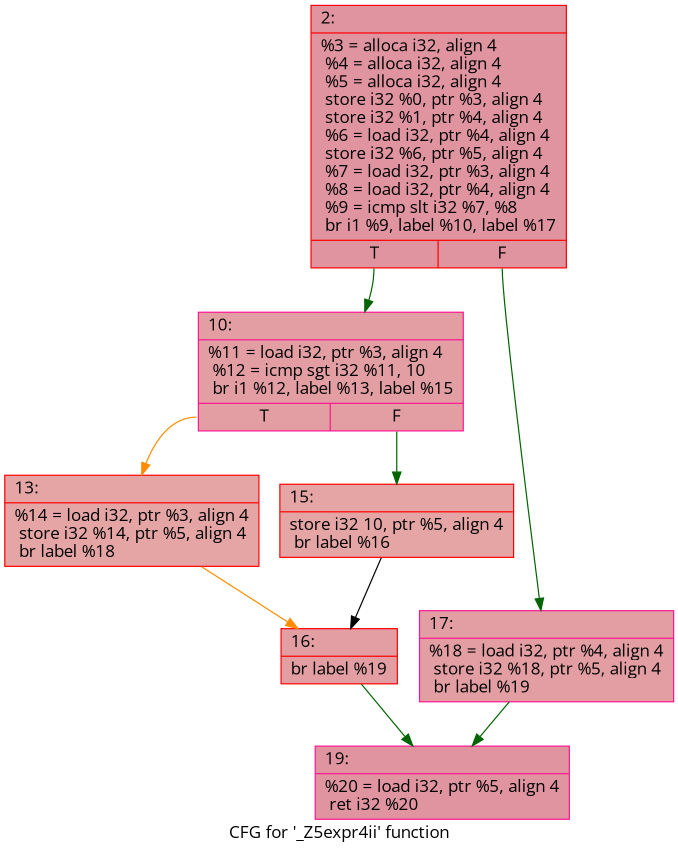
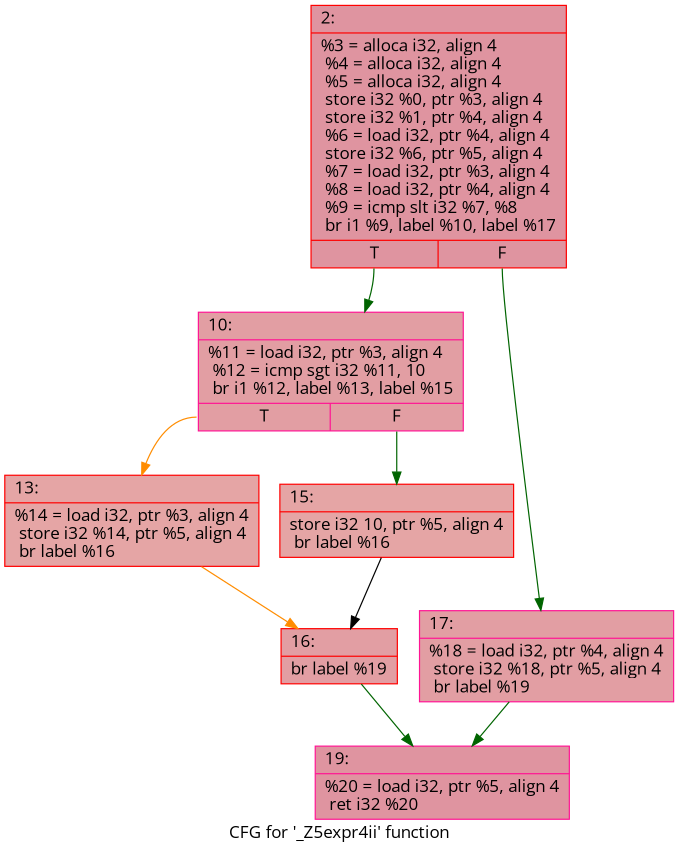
  digraph {
    label="CFG for '_Z5expr4ii' function"
    fontname="Open Sans"
    node [color=red fillcolor="#be242e70" fontname="Open Sans" shape=record style=filled]
    edge [color=darkgreen fontname="Open Sans"]
    n1 [fillcolor="#b70d2870" label="{2:\l|  %3 = alloca i32, align 4\l  %4 = alloca i32, align 4\l  %5 = alloca i32, align 4\l  store i32 %0, ptr %3, align 4\l  store i32 %1, ptr %4, align 4\l  %6 = load i32, ptr %4, align 4\l  store i32 %6, ptr %5, align 4\l  %7 = load i32, ptr %3, align 4\l  %8 = load i32, ptr %4, align 4\l  %9 = icmp slt i32 %7, %8\l  br i1 %9, label %10, label %17\l|{<s0>T|<s1>F}}"]
    n2 [color=deeppink label="{10:\l|  %11 = load i32, ptr %3, align 4\l  %12 = icmp sgt i32 %11, 10\l  br i1 %12, label %13, label %15\l|{<s0>T|<s1>F}}"]
    n3 [color=deeppink label="{17:\l|  %18 = load i32, ptr %4, align 4\l  store i32 %18, ptr %5, align 4\l  br label %19\l}"]
-   n4 [fillcolor="#c5333470" label="{13:\l|  %14 = load i32, ptr %3, align 4\l  store i32 %14, ptr %5, align 4\l  br label %18\l}"]
+   n4 [fillcolor="#c5333470" label="{13:\l|  %14 = load i32, ptr %3, align 4\l  store i32 %14, ptr %5, align 4\l  br label %16\l}"]
    n5 [fillcolor="#c5333470" label="{15:\l|  store i32 10, ptr %5, align 4\l  br label %16\l}"]
    n6 [color=deeppink fillcolor="#b70d2870" label="{19:\l|  %20 = load i32, ptr %5, align 4\l  ret i32 %20\l}"]
    n7 [label="{16:\l|  br label %19\l}"]
    n1 -> n2 [tailport=s0]
    n1 -> n3 [tailport=s1]
    n2 -> n4 [tailport=s0 color=darkorange]
    n2 -> n5 [tailport=s1]
    n3 -> n6
    n4 -> n7 [color=darkorange]
    n5 -> n7 [color=black]
    n7 -> n6
  }
